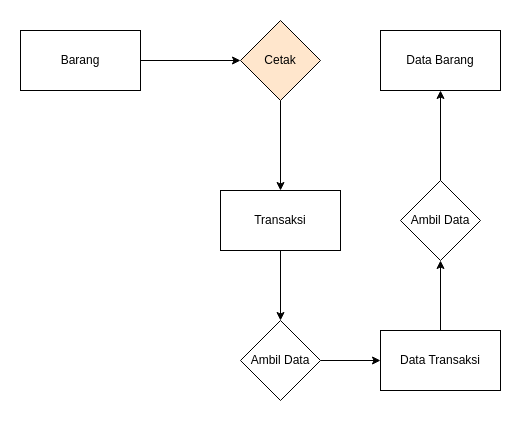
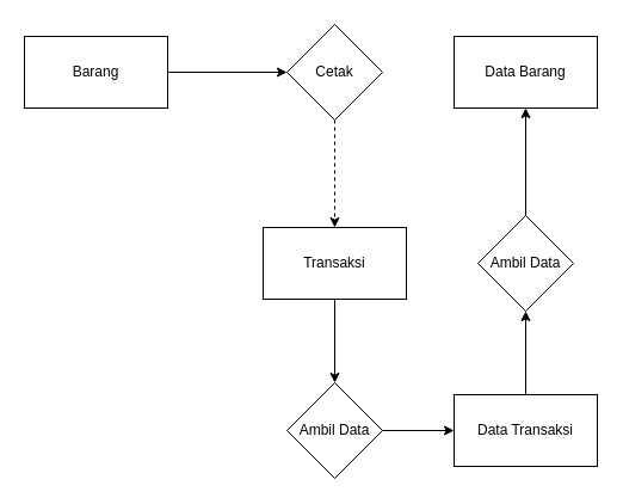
  <mxCell id="0" />
  <mxCell id="1" parent="0" />
  <mxCell id="2" value="" style="edgeStyle=orthogonalEdgeStyle;rounded=0;orthogonalLoop=1;jettySize=auto;html=1;" edge="1" parent="1" source="3" target="5"><mxGeometry relative="1" as="geometry" /></mxCell>
  <mxCell id="3" value="Barang" style="rounded=0;whiteSpace=wrap;html=1;" vertex="1" parent="1"><mxGeometry x="20" y="30" width="120" height="60" as="geometry" /></mxCell>
- <mxCell id="4" value="" style="edgeStyle=orthogonalEdgeStyle;rounded=0;orthogonalLoop=1;jettySize=auto;html=1;" edge="1" parent="1" source="5" target="7"><mxGeometry relative="1" as="geometry" /></mxCell>
- <mxCell id="5" value="Cetak" style="rhombus;whiteSpace=wrap;html=1;rounded=0;fillColor=#ffe6cc;" vertex="1" parent="1"><mxGeometry x="240" y="20" width="80" height="80" as="geometry" /></mxCell>
+ <mxCell id="4" value="" style="edgeStyle=orthogonalEdgeStyle;rounded=0;orthogonalLoop=1;jettySize=auto;html=1;dashed=1;" edge="1" parent="1" source="5" target="7"><mxGeometry relative="1" as="geometry" /></mxCell>
+ <mxCell id="5" value="Cetak" style="rhombus;whiteSpace=wrap;html=1;rounded=0;" vertex="1" parent="1"><mxGeometry x="240" y="20" width="80" height="80" as="geometry" /></mxCell>
  <mxCell id="6" value="" style="edgeStyle=orthogonalEdgeStyle;rounded=0;orthogonalLoop=1;jettySize=auto;html=1;" edge="1" parent="1" source="7" target="9"><mxGeometry relative="1" as="geometry" /></mxCell>
  <mxCell id="7" value="Transaksi" style="whiteSpace=wrap;html=1;rounded=0;" vertex="1" parent="1"><mxGeometry x="220" y="190" width="120" height="60" as="geometry" /></mxCell>
  <mxCell id="8" value="" style="edgeStyle=orthogonalEdgeStyle;rounded=0;orthogonalLoop=1;jettySize=auto;html=1;" edge="1" parent="1" source="9" target="11"><mxGeometry relative="1" as="geometry" /></mxCell>
  <mxCell id="9" value="Ambil Data&lt;br&gt;" style="rhombus;whiteSpace=wrap;html=1;rounded=0;" vertex="1" parent="1"><mxGeometry x="240" y="320" width="80" height="80" as="geometry" /></mxCell>
  <mxCell id="10" value="" style="edgeStyle=orthogonalEdgeStyle;rounded=0;orthogonalLoop=1;jettySize=auto;html=1;" edge="1" parent="1" source="11" target="13"><mxGeometry relative="1" as="geometry" /></mxCell>
  <mxCell id="11" value="Data Transaksi" style="whiteSpace=wrap;html=1;rounded=0;" vertex="1" parent="1"><mxGeometry x="380" y="330" width="120" height="60" as="geometry" /></mxCell>
  <mxCell id="12" value="" style="edgeStyle=orthogonalEdgeStyle;rounded=0;orthogonalLoop=1;jettySize=auto;html=1;" edge="1" parent="1" source="13" target="14"><mxGeometry relative="1" as="geometry" /></mxCell>
  <mxCell id="13" value="Ambil Data" style="rhombus;whiteSpace=wrap;html=1;rounded=0;" vertex="1" parent="1"><mxGeometry x="400" y="180" width="80" height="80" as="geometry" /></mxCell>
  <mxCell id="14" value="Data Barang&lt;br&gt;" style="whiteSpace=wrap;html=1;rounded=0;" vertex="1" parent="1"><mxGeometry x="380" y="30" width="120" height="60" as="geometry" /></mxCell>
